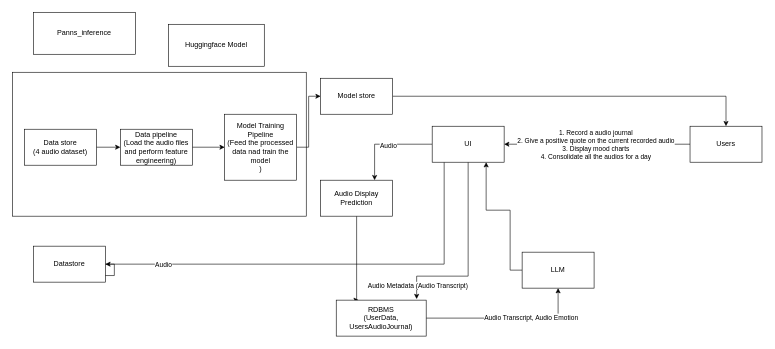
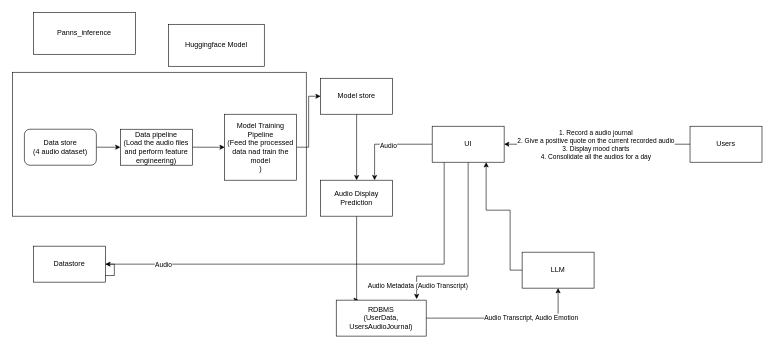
  <mxCell id="0" />
  <mxCell id="1" parent="0" />
  <mxCell id="2" value="" style="rounded=0;whiteSpace=wrap;html=1;" vertex="1" parent="1"><mxGeometry x="20" y="120" width="490" height="240" as="geometry" /></mxCell>
  <mxCell id="3" value="" style="edgeStyle=orthogonalEdgeStyle;rounded=0;orthogonalLoop=1;jettySize=auto;html=1;" edge="1" parent="1" source="4" target="6"><mxGeometry relative="1" as="geometry" /></mxCell>
- <mxCell id="4" value="Data store&lt;br&gt;(4 audio dataset)" style="rounded=0;whiteSpace=wrap;html=1;" vertex="1" parent="1"><mxGeometry x="40" y="215" width="120" height="60" as="geometry" /></mxCell>
+ <mxCell id="4" value="Data store&lt;br&gt;(4 audio dataset)" style="whiteSpace=wrap;html=1;rounded=1;" vertex="1" parent="1"><mxGeometry x="40" y="215" width="120" height="60" as="geometry" /></mxCell>
  <mxCell id="5" value="" style="edgeStyle=orthogonalEdgeStyle;rounded=0;orthogonalLoop=1;jettySize=auto;html=1;" edge="1" parent="1" source="6" target="8"><mxGeometry relative="1" as="geometry" /></mxCell>
  <mxCell id="6" value="Data pipeline&lt;br&gt;(Load the audio files and perform feature engineering)" style="rounded=0;whiteSpace=wrap;html=1;" vertex="1" parent="1"><mxGeometry x="200" y="215" width="120" height="60" as="geometry" /></mxCell>
  <mxCell id="7" style="edgeStyle=orthogonalEdgeStyle;rounded=0;orthogonalLoop=1;jettySize=auto;html=1;entryX=0;entryY=0.5;entryDx=0;entryDy=0;" edge="1" parent="1" source="8" target="24"><mxGeometry relative="1" as="geometry" /></mxCell>
  <mxCell id="8" value="Model Training Pipeline&lt;br&gt;(Feed the processed data nad train the model&lt;br&gt;)" style="rounded=0;whiteSpace=wrap;html=1;" vertex="1" parent="1"><mxGeometry x="374" y="190" width="120" height="110" as="geometry" /></mxCell>
  <mxCell id="9" style="edgeStyle=orthogonalEdgeStyle;rounded=0;orthogonalLoop=1;jettySize=auto;html=1;entryX=0.894;entryY=-0.03;entryDx=0;entryDy=0;entryPerimeter=0;" edge="1" parent="1" source="15" target="25"><mxGeometry relative="1" as="geometry"><Array as="points"><mxPoint x="780" y="460" /><mxPoint x="694" y="460" /></Array></mxGeometry></mxCell>
  <mxCell id="10" value="Audio Metadata (Audio Transcript)" style="edgeLabel;html=1;align=center;verticalAlign=middle;resizable=0;points=[];" vertex="1" connectable="0" parent="9"><mxGeometry x="0.844" y="1" relative="1" as="geometry"><mxPoint y="1" as="offset" /></mxGeometry></mxCell>
  <mxCell id="11" style="edgeStyle=orthogonalEdgeStyle;rounded=0;orthogonalLoop=1;jettySize=auto;html=1;entryX=0.75;entryY=0;entryDx=0;entryDy=0;" edge="1" parent="1" source="15" target="22"><mxGeometry relative="1" as="geometry" /></mxCell>
  <mxCell id="12" value="Audio" style="edgeLabel;html=1;align=center;verticalAlign=middle;resizable=0;points=[];" vertex="1" connectable="0" parent="11"><mxGeometry x="-0.048" y="2" relative="1" as="geometry"><mxPoint as="offset" /></mxGeometry></mxCell>
  <mxCell id="13" style="edgeStyle=orthogonalEdgeStyle;rounded=0;orthogonalLoop=1;jettySize=auto;html=1;entryX=1;entryY=0.5;entryDx=0;entryDy=0;" edge="1" parent="1" source="15" target="28"><mxGeometry relative="1" as="geometry"><Array as="points"><mxPoint x="740" y="440" /><mxPoint x="160" y="440" /><mxPoint x="160" y="459" /><mxPoint x="190" y="459" /></Array></mxGeometry></mxCell>
  <mxCell id="14" value="Audio" style="edgeLabel;html=1;align=center;verticalAlign=middle;resizable=0;points=[];" vertex="1" connectable="0" parent="13"><mxGeometry x="0.79" y="3" relative="1" as="geometry"><mxPoint x="107" y="-3" as="offset" /></mxGeometry></mxCell>
  <mxCell id="15" value="UI" style="rounded=0;whiteSpace=wrap;html=1;" vertex="1" parent="1"><mxGeometry x="720" y="210" width="120" height="60" as="geometry" /></mxCell>
  <mxCell id="16" value="" style="edgeStyle=orthogonalEdgeStyle;rounded=0;orthogonalLoop=1;jettySize=auto;html=1;" edge="1" parent="1" source="18" target="15"><mxGeometry relative="1" as="geometry" /></mxCell>
  <mxCell id="17" value="1. Record a audio journal&lt;br&gt;2. Give a positive quote on the current recorded audio&lt;br&gt;3. Display mood charts&lt;br&gt;4. Consolidate all the audios for a day" style="edgeLabel;html=1;align=center;verticalAlign=middle;resizable=0;points=[];" vertex="1" connectable="0" parent="16"><mxGeometry x="0.225" y="-1" relative="1" as="geometry"><mxPoint x="32" y="1" as="offset" /></mxGeometry></mxCell>
  <mxCell id="18" value="Users" style="rounded=0;whiteSpace=wrap;html=1;" vertex="1" parent="1"><mxGeometry x="1150" y="210" width="120" height="60" as="geometry" /></mxCell>
  <mxCell id="19" style="edgeStyle=orthogonalEdgeStyle;rounded=0;orthogonalLoop=1;jettySize=auto;html=1;entryX=0.25;entryY=0;entryDx=0;entryDy=0;" edge="1" parent="1" source="22" target="25"><mxGeometry relative="1" as="geometry"><Array as="points"><mxPoint x="594" y="500" /></Array></mxGeometry></mxCell>
  <mxCell id="20" style="edgeStyle=orthogonalEdgeStyle;rounded=0;orthogonalLoop=1;jettySize=auto;html=1;exitX=1;exitY=0.5;exitDx=0;exitDy=0;" edge="1" parent="1" source="25" target="27"><mxGeometry relative="1" as="geometry"><mxPoint x="910" y="585" as="sourcePoint" /><Array as="points"><mxPoint x="930" y="530" /></Array></mxGeometry></mxCell>
  <mxCell id="21" value="Audio Transcript, Audio Emotion" style="edgeLabel;html=1;align=center;verticalAlign=middle;resizable=0;points=[];" vertex="1" connectable="0" parent="20"><mxGeometry x="0.291" y="3" relative="1" as="geometry"><mxPoint y="1" as="offset" /></mxGeometry></mxCell>
  <mxCell id="22" value="Audio Display Prediction" style="rounded=0;whiteSpace=wrap;html=1;" vertex="1" parent="1"><mxGeometry x="534" y="300" width="120" height="60" as="geometry" /></mxCell>
- <mxCell id="23" value="" style="edgeStyle=orthogonalEdgeStyle;rounded=0;orthogonalLoop=1;jettySize=auto;html=1;" edge="1" parent="1" source="24" target="18"><mxGeometry relative="1" as="geometry" /></mxCell>
+ <mxCell id="23" value="" style="edgeStyle=orthogonalEdgeStyle;rounded=0;orthogonalLoop=1;jettySize=auto;html=1;" edge="1" parent="1" source="24" target="22"><mxGeometry relative="1" as="geometry" /></mxCell>
  <mxCell id="24" value="Model store" style="rounded=0;whiteSpace=wrap;html=1;" vertex="1" parent="1"><mxGeometry x="534" y="130" width="120" height="60" as="geometry" /></mxCell>
  <mxCell id="25" value="RDBMS&lt;br&gt;(UserData, UsersAudioJournal)" style="rounded=0;whiteSpace=wrap;html=1;" vertex="1" parent="1"><mxGeometry x="560" y="500" width="150" height="60" as="geometry" /></mxCell>
  <mxCell id="26" style="edgeStyle=orthogonalEdgeStyle;rounded=0;orthogonalLoop=1;jettySize=auto;html=1;entryX=0.75;entryY=1;entryDx=0;entryDy=0;" edge="1" parent="1" source="27" target="15"><mxGeometry relative="1" as="geometry"><Array as="points"><mxPoint x="850" y="450" /><mxPoint x="850" y="350" /><mxPoint x="810" y="350" /></Array></mxGeometry></mxCell>
  <mxCell id="27" value="LLM" style="rounded=0;whiteSpace=wrap;html=1;" vertex="1" parent="1"><mxGeometry x="870" y="420" width="120" height="60" as="geometry" /></mxCell>
  <mxCell id="28" value="Datastore" style="rounded=0;whiteSpace=wrap;html=1;" vertex="1" parent="1"><mxGeometry x="55" y="410" width="120" height="60" as="geometry" /></mxCell>
  <mxCell id="29" value="Panns_inference" style="rounded=0;whiteSpace=wrap;html=1;" vertex="1" parent="1"><mxGeometry x="55" y="20" width="170" height="70" as="geometry" /></mxCell>
  <mxCell id="30" value="Huggingface Model" style="rounded=0;whiteSpace=wrap;html=1;" vertex="1" parent="1"><mxGeometry x="280" y="40" width="160" height="70" as="geometry" /></mxCell>
